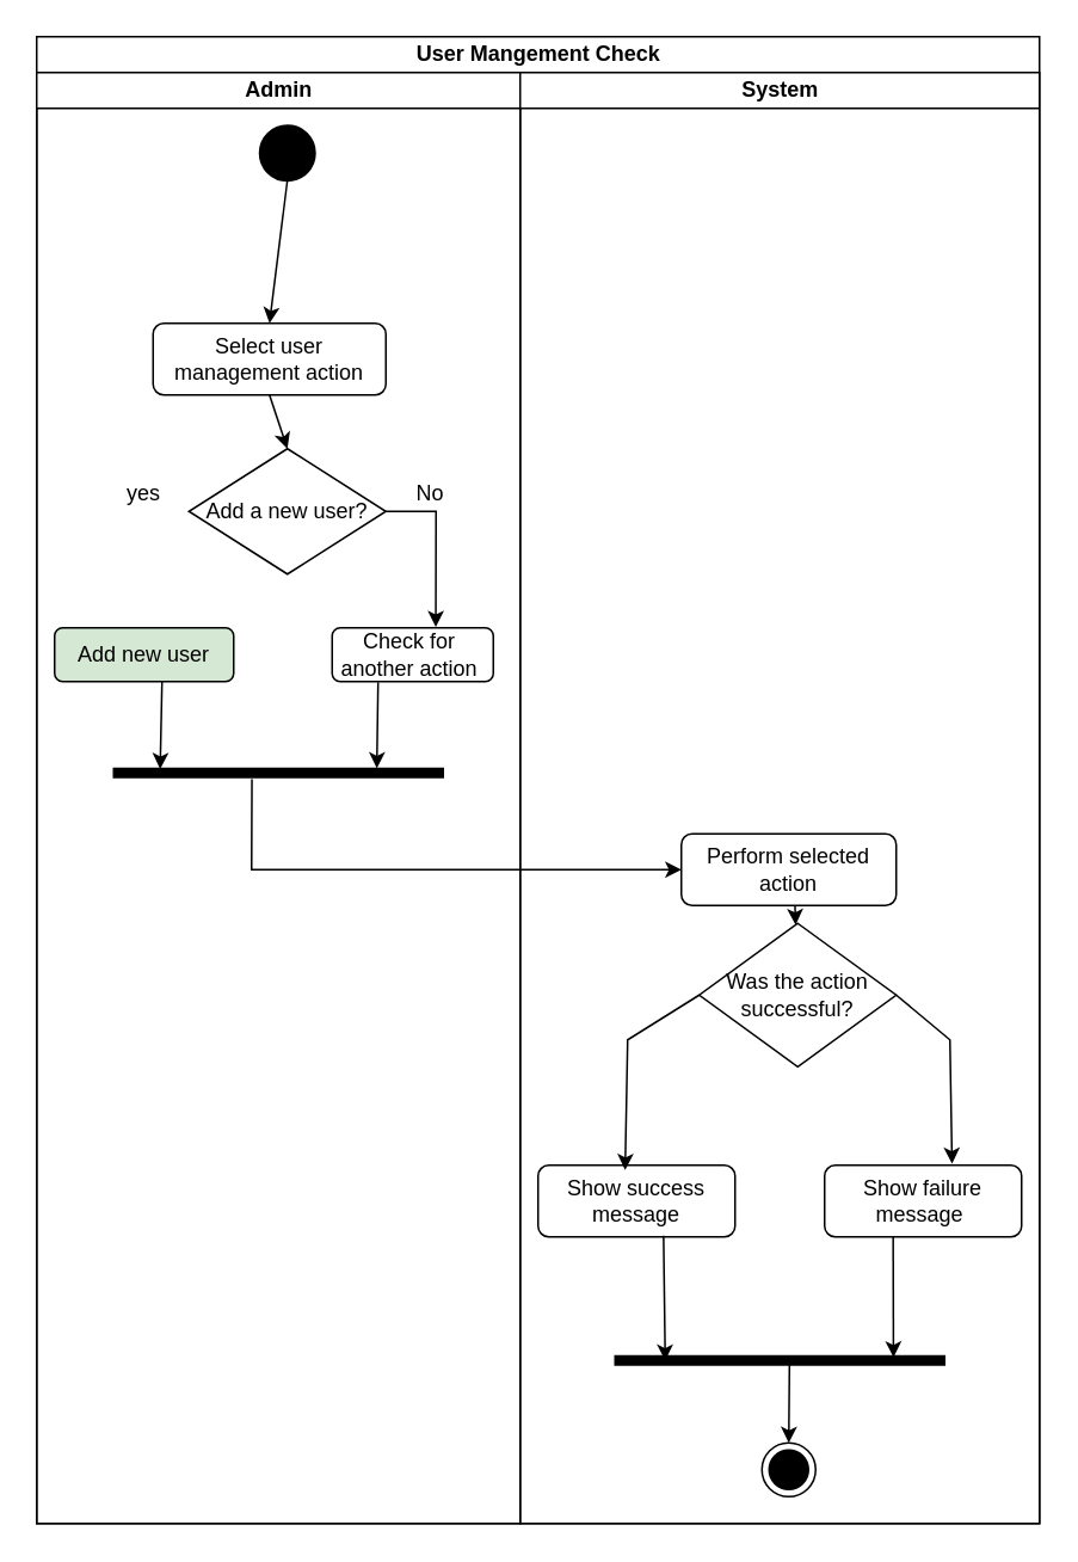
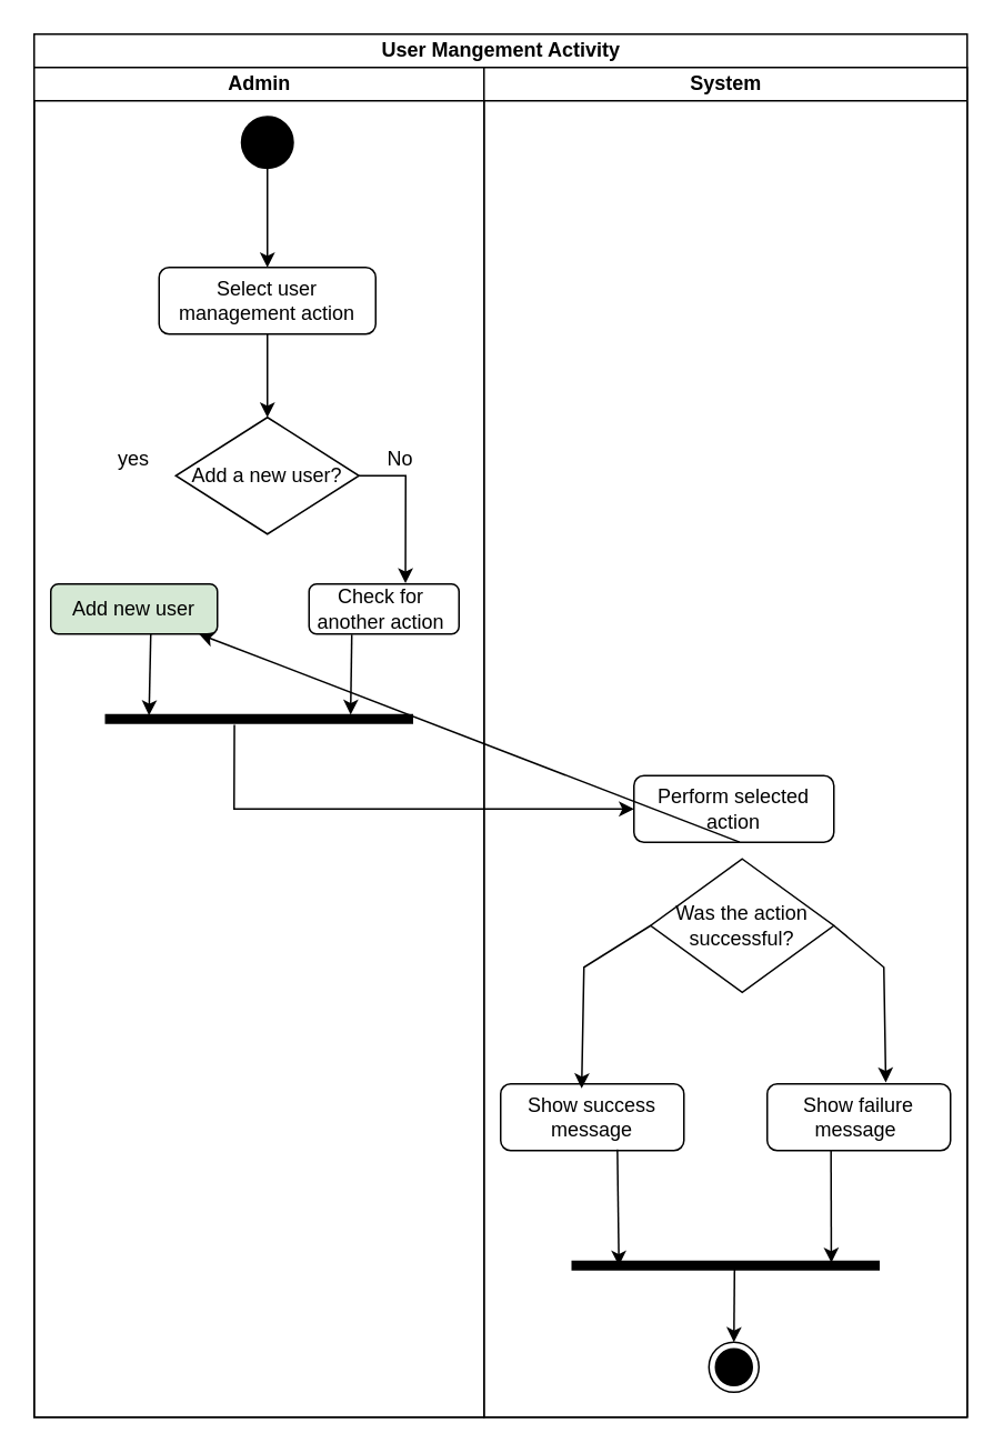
  <mxCell id="0" />
  <mxCell id="1" parent="0" />
- <mxCell id="2" value="User Mangement Check" style="swimlane;childLayout=stackLayout;resizeParent=1;resizeParentMax=0;startSize=20;html=1;" vertex="1" parent="1"><mxGeometry x="20" y="20" width="560" height="830" as="geometry" /></mxCell>
+ <mxCell id="2" value="User Mangement Activity" style="swimlane;childLayout=stackLayout;resizeParent=1;resizeParentMax=0;startSize=20;html=1;" vertex="1" parent="1"><mxGeometry x="20" y="20" width="560" height="830" as="geometry" /></mxCell>
  <mxCell id="3" value="Admin" style="swimlane;startSize=20;html=1;" vertex="1" parent="2"><mxGeometry y="20" width="270" height="810" as="geometry" /></mxCell>
  <mxCell id="4" value="" style="strokeWidth=2;html=1;shape=mxgraph.flowchart.start_2;whiteSpace=wrap;fillColor=#000000;" vertex="1" parent="3"><mxGeometry x="125.0" y="30" width="30" height="30" as="geometry" /></mxCell>
- <mxCell id="5" value="Select user management action" style="rounded=1;whiteSpace=wrap;html=1;" vertex="1" parent="3"><mxGeometry x="65" y="140" width="130" height="40" as="geometry" /></mxCell>
+ <mxCell id="5" value="Select user management action" style="rounded=1;whiteSpace=wrap;html=1;" vertex="1" parent="3"><mxGeometry x="75" y="120" width="130" height="40" as="geometry" /></mxCell>
  <mxCell id="6" value="Add new user" style="rounded=1;whiteSpace=wrap;html=1;fillColor=#d5e8d4;" vertex="1" parent="3"><mxGeometry x="10" y="310" width="100" height="30" as="geometry" /></mxCell>
  <mxCell id="7" value="Add a new user?" style="rhombus;whiteSpace=wrap;html=1;" vertex="1" parent="3"><mxGeometry x="85.0" y="210" width="110" height="70" as="geometry" /></mxCell>
  <mxCell id="8" value="Check for&amp;nbsp;&lt;div&gt;another action&amp;nbsp;&lt;/div&gt;" style="rounded=1;whiteSpace=wrap;html=1;" vertex="1" parent="3"><mxGeometry x="165.0" y="310" width="90" height="30" as="geometry" /></mxCell>
  <mxCell id="9" value="" style="endArrow=classic;html=1;rounded=0;exitX=0.5;exitY=1;exitDx=0;exitDy=0;exitPerimeter=0;entryX=0.5;entryY=0;entryDx=0;entryDy=0;" edge="1" parent="3" source="4" target="5"><mxGeometry width="50" height="50" relative="1" as="geometry"><mxPoint x="220.0" y="150" as="sourcePoint" /><mxPoint x="270.0" y="100" as="targetPoint" /></mxGeometry></mxCell>
  <mxCell id="10" value="" style="endArrow=classic;html=1;rounded=0;exitX=0.5;exitY=1;exitDx=0;exitDy=0;entryX=0.5;entryY=0;entryDx=0;entryDy=0;" edge="1" parent="3" source="5" target="7"><mxGeometry width="50" height="50" relative="1" as="geometry"><mxPoint x="220.0" y="250" as="sourcePoint" /><mxPoint x="270.0" y="200" as="targetPoint" /></mxGeometry></mxCell>
  <mxCell id="11" value="" style="endArrow=classic;html=1;rounded=0;exitX=1;exitY=0.5;exitDx=0;exitDy=0;entryX=0.643;entryY=-0.015;entryDx=0;entryDy=0;entryPerimeter=0;" edge="1" parent="3" source="7" target="8"><mxGeometry width="50" height="50" relative="1" as="geometry"><mxPoint x="220.0" y="320" as="sourcePoint" /><mxPoint x="270.0" y="270" as="targetPoint" /><Array as="points"><mxPoint x="223.0" y="245" /></Array></mxGeometry></mxCell>
  <mxCell id="12" value="yes" style="text;html=1;align=center;verticalAlign=middle;whiteSpace=wrap;rounded=0;" vertex="1" parent="3"><mxGeometry x="30.0" y="220" width="60" height="30" as="geometry" /></mxCell>
  <mxCell id="13" value="No" style="text;html=1;align=center;verticalAlign=middle;whiteSpace=wrap;rounded=0;" vertex="1" parent="3"><mxGeometry x="190.0" y="220" width="60" height="30" as="geometry" /></mxCell>
  <mxCell id="14" value="" style="line;strokeWidth=6;fillColor=none;align=left;verticalAlign=middle;spacingTop=-1;spacingLeft=3;spacingRight=3;rotatable=0;labelPosition=right;points=[];portConstraint=eastwest;strokeColor=inherit;" vertex="1" parent="3"><mxGeometry x="42.5" y="387" width="185" height="8" as="geometry" /></mxCell>
  <mxCell id="15" value="" style="endArrow=classic;html=1;rounded=0;exitX=0.6;exitY=1;exitDx=0;exitDy=0;exitPerimeter=0;entryX=0.143;entryY=0.231;entryDx=0;entryDy=0;entryPerimeter=0;" edge="1" parent="3" source="6" target="14"><mxGeometry width="50" height="50" relative="1" as="geometry"><mxPoint x="200.0" y="405" as="sourcePoint" /><mxPoint x="60.0" y="395" as="targetPoint" /></mxGeometry></mxCell>
  <mxCell id="16" value="" style="endArrow=classic;html=1;rounded=0;entryX=0.797;entryY=0.177;entryDx=0;entryDy=0;entryPerimeter=0;exitX=0.285;exitY=1.014;exitDx=0;exitDy=0;exitPerimeter=0;" edge="1" parent="3" source="8" target="14"><mxGeometry width="50" height="50" relative="1" as="geometry"><mxPoint x="160.0" y="395" as="sourcePoint" /><mxPoint x="210.0" y="345" as="targetPoint" /></mxGeometry></mxCell>
  <mxCell id="17" value="System" style="swimlane;startSize=20;html=1;" vertex="1" parent="2"><mxGeometry x="270" y="20" width="290" height="810" as="geometry" /></mxCell>
  <mxCell id="18" value="Perform selected action" style="rounded=1;whiteSpace=wrap;html=1;" vertex="1" parent="17"><mxGeometry x="90.0" y="425" width="120" height="40" as="geometry" /></mxCell>
  <mxCell id="19" value="Was the action successful?" style="rhombus;whiteSpace=wrap;html=1;" vertex="1" parent="17"><mxGeometry x="100.0" y="475" width="110" height="80" as="geometry" /></mxCell>
  <mxCell id="20" value="Show success message" style="rounded=1;whiteSpace=wrap;html=1;" vertex="1" parent="17"><mxGeometry x="10" y="610" width="110" height="40" as="geometry" /></mxCell>
  <mxCell id="21" value="Show failure message&amp;nbsp;" style="rounded=1;whiteSpace=wrap;html=1;" vertex="1" parent="17"><mxGeometry x="170.0" y="610" width="110" height="40" as="geometry" /></mxCell>
  <mxCell id="22" value="" style="ellipse;html=1;shape=endState;fillColor=#000000;strokeColor=#000000;" vertex="1" parent="17"><mxGeometry x="135" y="765" width="30" height="30" as="geometry" /></mxCell>
- <mxCell id="23" value="" style="endArrow=classic;html=1;rounded=0;exitX=0.529;exitY=0.998;exitDx=0;exitDy=0;exitPerimeter=0;" edge="1" parent="17" source="18" target="19"><mxGeometry width="50" height="50" relative="1" as="geometry"><mxPoint x="10.0" y="555" as="sourcePoint" /><mxPoint x="60.0" y="505" as="targetPoint" /></mxGeometry></mxCell>
+ <mxCell id="23" value="" style="endArrow=classic;html=1;rounded=0;exitX=0.529;exitY=0.998;exitDx=0;exitDy=0;exitPerimeter=0;" edge="1" parent="17" source="18" target="6"><mxGeometry width="50" height="50" relative="1" as="geometry"><mxPoint x="10.0" y="555" as="sourcePoint" /><mxPoint x="60.0" y="505" as="targetPoint" /></mxGeometry></mxCell>
  <mxCell id="24" value="" style="endArrow=classic;html=1;rounded=0;exitX=0;exitY=0.5;exitDx=0;exitDy=0;entryX=0.442;entryY=0.068;entryDx=0;entryDy=0;entryPerimeter=0;" edge="1" parent="17" source="19" target="20"><mxGeometry width="50" height="50" relative="1" as="geometry"><mxPoint x="10.0" y="625" as="sourcePoint" /><mxPoint x="60.0" y="575" as="targetPoint" /><Array as="points"><mxPoint x="60.0" y="540" /></Array></mxGeometry></mxCell>
  <mxCell id="25" value="" style="endArrow=classic;html=1;rounded=0;entryX=0.647;entryY=-0.02;entryDx=0;entryDy=0;entryPerimeter=0;exitX=1;exitY=0.5;exitDx=0;exitDy=0;" edge="1" parent="17" source="19" target="21"><mxGeometry width="50" height="50" relative="1" as="geometry"><mxPoint x="50.0" y="625" as="sourcePoint" /><mxPoint x="100.0" y="575" as="targetPoint" /><Array as="points"><mxPoint x="240.0" y="540" /></Array></mxGeometry></mxCell>
  <mxCell id="26" value="" style="line;strokeWidth=6;fillColor=none;align=left;verticalAlign=middle;spacingTop=-1;spacingLeft=3;spacingRight=3;rotatable=0;labelPosition=right;points=[];portConstraint=eastwest;strokeColor=inherit;" vertex="1" parent="17"><mxGeometry x="52.5" y="715" width="185" height="8" as="geometry" /></mxCell>
  <mxCell id="27" value="" style="endArrow=classic;html=1;rounded=0;exitX=0.637;exitY=0.982;exitDx=0;exitDy=0;exitPerimeter=0;entryX=0.154;entryY=0.508;entryDx=0;entryDy=0;entryPerimeter=0;" edge="1" parent="17" source="20" target="26"><mxGeometry width="50" height="50" relative="1" as="geometry"><mxPoint x="-4.547e-13" y="705" as="sourcePoint" /><mxPoint x="50.0" y="655" as="targetPoint" /></mxGeometry></mxCell>
  <mxCell id="28" value="" style="endArrow=classic;html=1;rounded=0;exitX=0.348;exitY=1.002;exitDx=0;exitDy=0;exitPerimeter=0;entryX=0.843;entryY=0.289;entryDx=0;entryDy=0;entryPerimeter=0;" edge="1" parent="17" source="21" target="26"><mxGeometry width="50" height="50" relative="1" as="geometry"><mxPoint x="100.0" y="725" as="sourcePoint" /><mxPoint x="150.0" y="675" as="targetPoint" /></mxGeometry></mxCell>
  <mxCell id="29" value="" style="endArrow=classic;html=1;rounded=0;entryX=0.5;entryY=0;entryDx=0;entryDy=0;exitX=0.529;exitY=0.811;exitDx=0;exitDy=0;exitPerimeter=0;" edge="1" parent="17" source="26" target="22"><mxGeometry width="50" height="50" relative="1" as="geometry"><mxPoint x="140.0" y="735" as="sourcePoint" /><mxPoint x="150.0" y="735" as="targetPoint" /></mxGeometry></mxCell>
  <mxCell id="30" value="" style="endArrow=classic;html=1;rounded=0;entryX=0;entryY=0.5;entryDx=0;entryDy=0;exitX=0.42;exitY=0.929;exitDx=0;exitDy=0;exitPerimeter=0;" edge="1" parent="2" source="14" target="18"><mxGeometry width="50" height="50" relative="1" as="geometry"><mxPoint x="140.0" y="485" as="sourcePoint" /><mxPoint x="260.0" y="395" as="targetPoint" /><Array as="points"><mxPoint x="120.0" y="465" /></Array></mxGeometry></mxCell>
